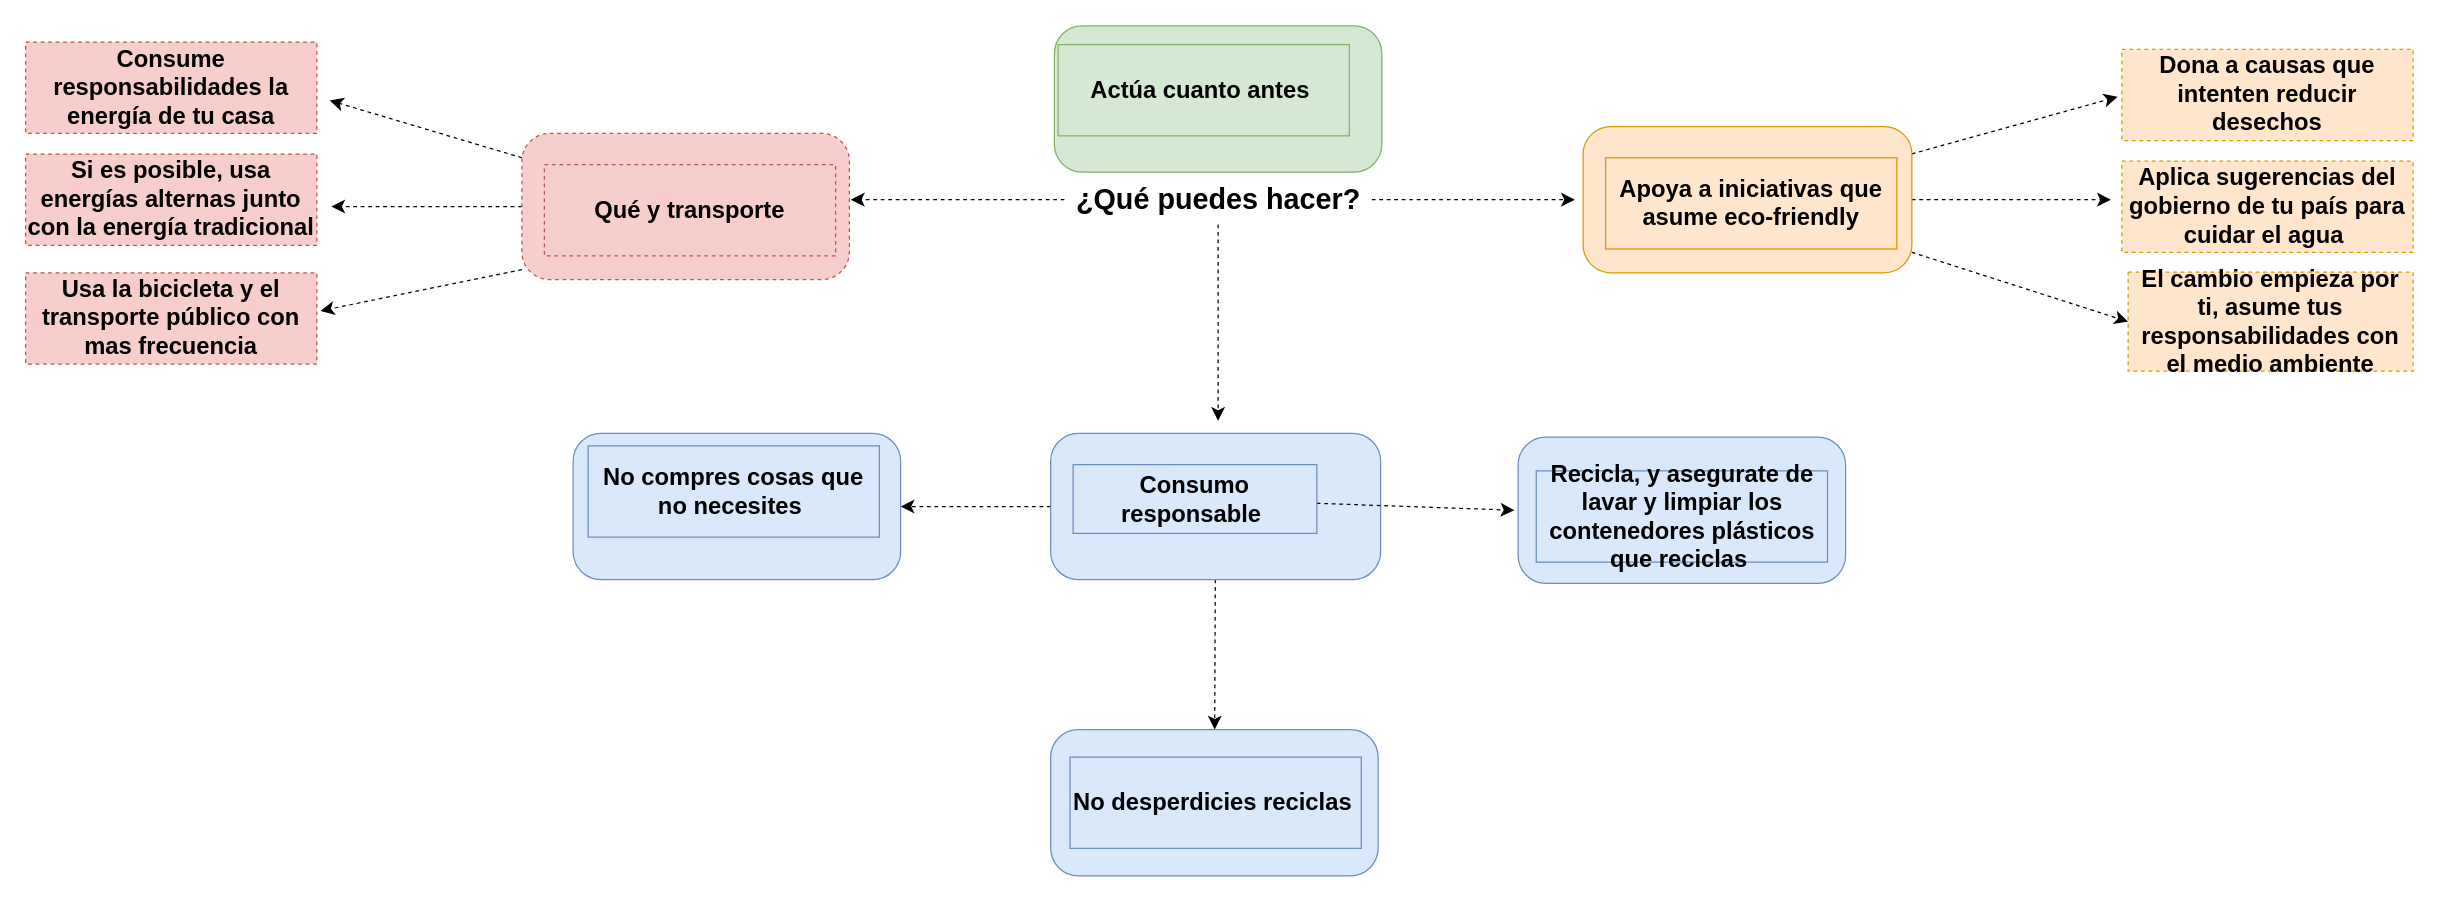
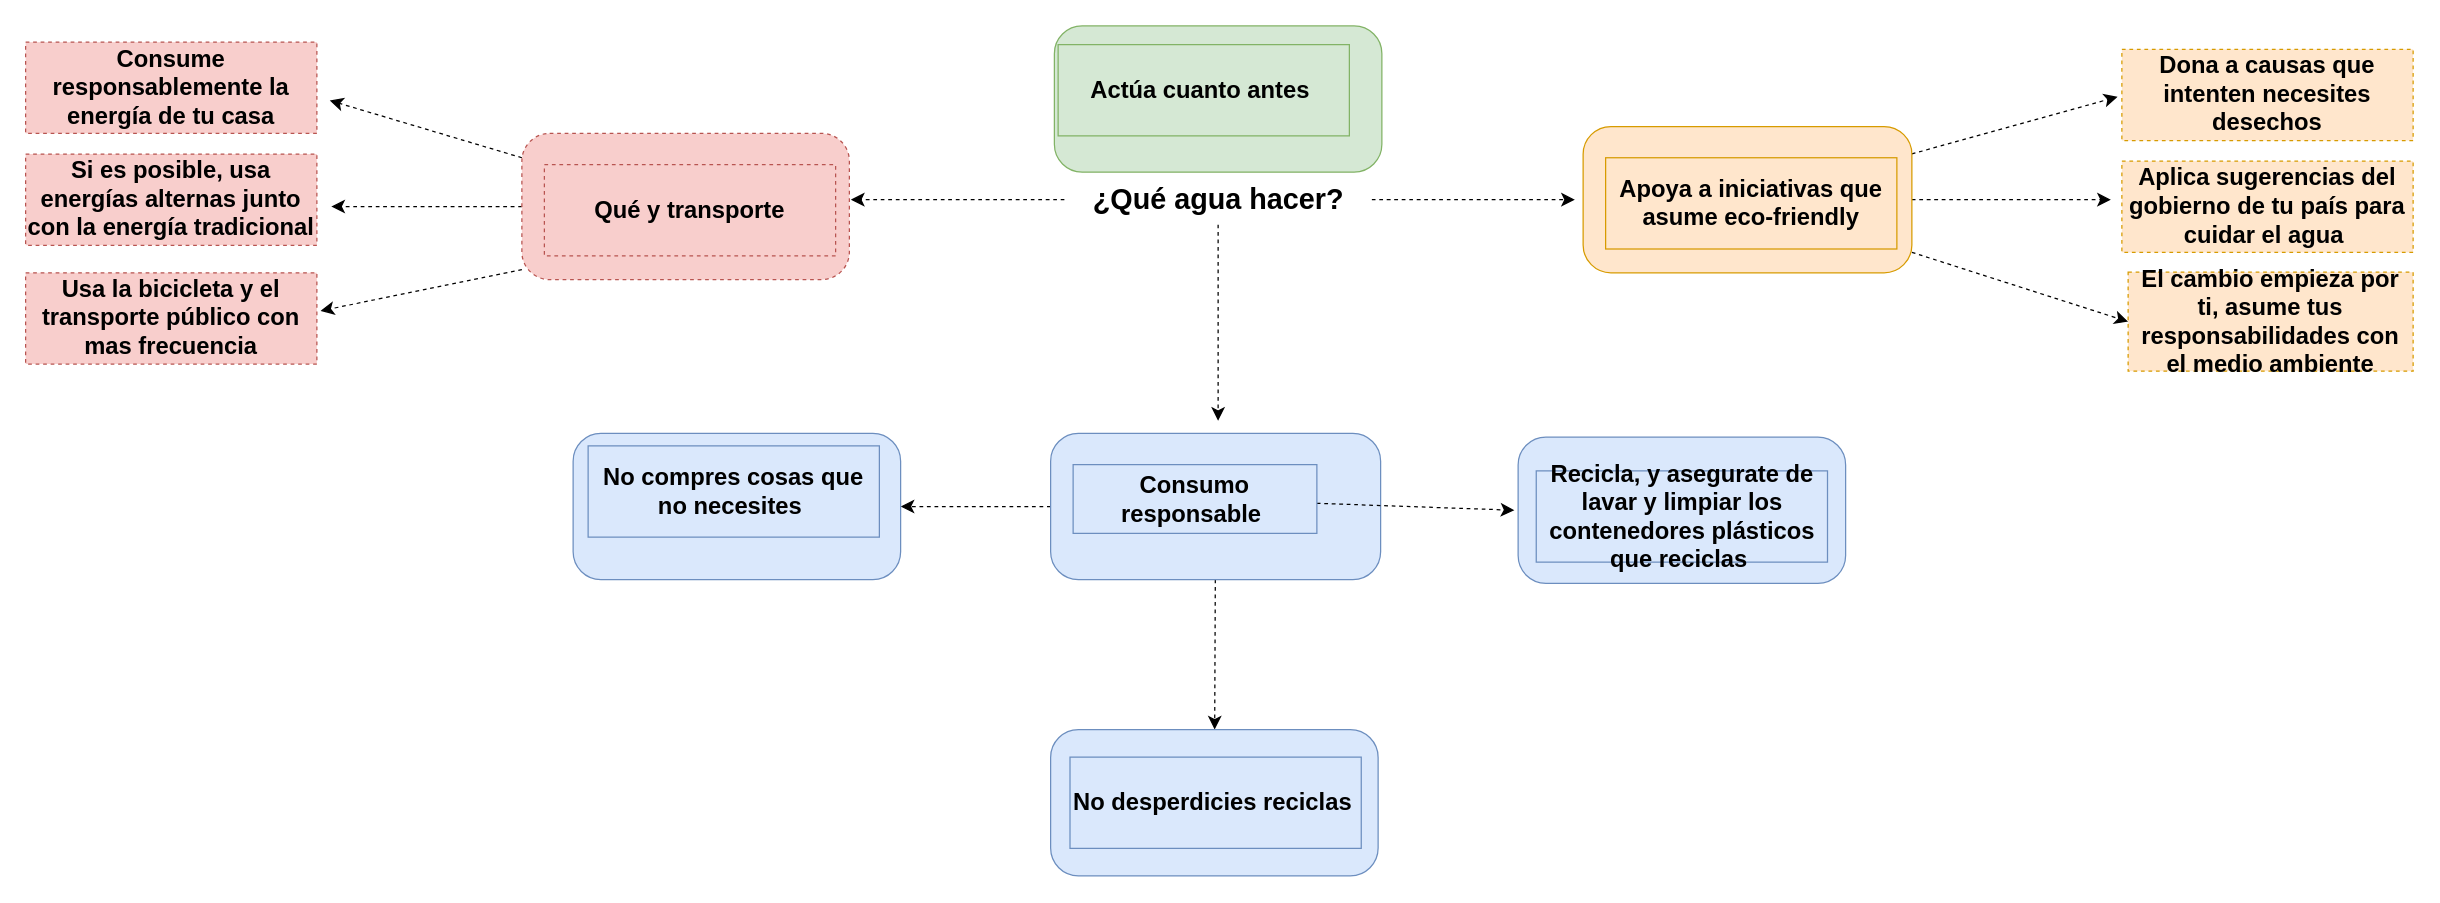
  <mxCell id="0" />
  <mxCell id="1" parent="0" />
  <mxCell id="2" value="" style="rounded=1;whiteSpace=wrap;html=1;arcSize=19;fillColor=#d5e8d4;strokeColor=#82b366;" vertex="1" parent="1"><mxGeometry x="843" y="20" width="262" height="117" as="geometry" /></mxCell>
  <mxCell id="3" value="&lt;b&gt;&lt;font style=&quot;font-size: 19px; color: rgb(0, 0, 0);&quot;&gt;Actúa cuanto antes&amp;nbsp;&lt;/font&gt;&lt;/b&gt;" style="text;html=1;align=center;verticalAlign=middle;whiteSpace=wrap;rounded=0;fillColor=#d5e8d4;strokeColor=#82b366;" vertex="1" parent="1"><mxGeometry x="846" y="35" width="233" height="73" as="geometry" /></mxCell>
  <mxCell id="4" style="edgeStyle=none;curved=1;rounded=0;orthogonalLoop=1;jettySize=auto;html=1;fontSize=12;startSize=8;endSize=8;dashed=1;" edge="1" parent="1" source="7"><mxGeometry relative="1" as="geometry"><mxPoint x="974" y="335.933" as="targetPoint" /></mxGeometry></mxCell>
  <mxCell id="5" style="edgeStyle=none;curved=1;rounded=0;orthogonalLoop=1;jettySize=auto;html=1;fontSize=12;startSize=8;endSize=8;dashed=1;" edge="1" parent="1" source="7"><mxGeometry relative="1" as="geometry"><mxPoint x="680.2" y="159" as="targetPoint" /></mxGeometry></mxCell>
  <mxCell id="6" style="edgeStyle=none;curved=1;rounded=0;orthogonalLoop=1;jettySize=auto;html=1;fontSize=12;startSize=8;endSize=8;dashed=1;" edge="1" parent="1" source="7"><mxGeometry relative="1" as="geometry"><mxPoint x="1259.4" y="159" as="targetPoint" /></mxGeometry></mxCell>
- <mxCell id="7" value="&lt;font style=&quot;font-size: 23px;&quot;&gt;&lt;b&gt;¿Qué puedes hacer?&lt;/b&gt;&lt;/font&gt;" style="text;html=1;align=center;verticalAlign=middle;resizable=0;points=[];autosize=1;strokeColor=none;fillColor=none;fontSize=16;" vertex="1" parent="1"><mxGeometry x="851" y="139" width="246" height="40" as="geometry" /></mxCell>
+ <mxCell id="7" value="&lt;font style=&quot;font-size: 23px;&quot;&gt;&lt;b&gt;¿Qué agua hacer?&lt;/b&gt;&lt;/font&gt;" style="text;html=1;align=center;verticalAlign=middle;resizable=0;points=[];autosize=1;strokeColor=none;fillColor=none;fontSize=16;" vertex="1" parent="1"><mxGeometry x="851" y="139" width="246" height="40" as="geometry" /></mxCell>
  <mxCell id="8" style="edgeStyle=none;curved=1;rounded=0;orthogonalLoop=1;jettySize=auto;html=1;fontSize=12;startSize=8;endSize=8;dashed=1;" edge="1" parent="1" source="10"><mxGeometry relative="1" as="geometry"><mxPoint x="264.538" y="164.5" as="targetPoint" /></mxGeometry></mxCell>
  <mxCell id="9" style="edgeStyle=none;curved=1;rounded=0;orthogonalLoop=1;jettySize=auto;html=1;fontSize=12;startSize=8;endSize=8;dashed=1;" edge="1" parent="1" source="10"><mxGeometry relative="1" as="geometry"><mxPoint x="263.308" y="79.692" as="targetPoint" /></mxGeometry></mxCell>
  <mxCell id="10" value="" style="rounded=1;whiteSpace=wrap;html=1;arcSize=19;fillColor=#f8cecc;strokeColor=#b85450;dashed=1;" vertex="1" parent="1"><mxGeometry x="417" y="106" width="262" height="117" as="geometry" /></mxCell>
  <mxCell id="11" value="&lt;span style=&quot;font-size: 19px;&quot;&gt;&lt;b&gt;Qué y transporte&lt;/b&gt;&lt;/span&gt;" style="text;html=1;align=center;verticalAlign=middle;whiteSpace=wrap;rounded=0;fillColor=#f8cecc;strokeColor=#b85450;dashed=1;" vertex="1" parent="1"><mxGeometry x="435" y="131" width="233" height="73" as="geometry" /></mxCell>
  <mxCell id="12" style="edgeStyle=none;curved=1;rounded=0;orthogonalLoop=1;jettySize=auto;html=1;fontSize=12;startSize=8;endSize=8;dashed=1;" edge="1" parent="1" source="15"><mxGeometry relative="1" as="geometry"><mxPoint x="1693.533" y="76.733" as="targetPoint" /></mxGeometry></mxCell>
  <mxCell id="13" style="edgeStyle=none;curved=1;rounded=0;orthogonalLoop=1;jettySize=auto;html=1;fontSize=12;startSize=8;endSize=8;dashed=1;" edge="1" parent="1" source="15"><mxGeometry relative="1" as="geometry"><mxPoint x="1688.2" y="159" as="targetPoint" /></mxGeometry></mxCell>
  <mxCell id="14" style="edgeStyle=none;curved=1;rounded=0;orthogonalLoop=1;jettySize=auto;html=1;entryX=0;entryY=0.5;entryDx=0;entryDy=0;fontSize=12;startSize=8;endSize=8;dashed=1;" edge="1" parent="1" source="15" target="29"><mxGeometry relative="1" as="geometry" /></mxCell>
  <mxCell id="15" value="" style="rounded=1;whiteSpace=wrap;html=1;arcSize=19;fillColor=#ffe6cc;strokeColor=#d79b00;" vertex="1" parent="1"><mxGeometry x="1266" y="100.5" width="263" height="117" as="geometry" /></mxCell>
  <mxCell id="16" value="&lt;span style=&quot;font-size: 19px;&quot;&gt;&lt;b&gt;Apoya a iniciativas que asume eco-friendly&lt;/b&gt;&lt;/span&gt;" style="text;html=1;align=center;verticalAlign=middle;whiteSpace=wrap;rounded=0;fillColor=#ffe6cc;strokeColor=#d79b00;" vertex="1" parent="1"><mxGeometry x="1284" y="125.5" width="233" height="73" as="geometry" /></mxCell>
  <mxCell id="17" value="" style="edgeStyle=none;curved=1;rounded=0;orthogonalLoop=1;jettySize=auto;html=1;fontSize=12;startSize=8;endSize=8;dashed=1;" edge="1" parent="1" source="19" target="26"><mxGeometry relative="1" as="geometry" /></mxCell>
  <mxCell id="18" value="" style="edgeStyle=none;curved=1;rounded=0;orthogonalLoop=1;jettySize=auto;html=1;fontSize=12;startSize=8;endSize=8;dashed=1;" edge="1" parent="1" source="19" target="27"><mxGeometry relative="1" as="geometry" /></mxCell>
  <mxCell id="19" value="" style="rounded=1;whiteSpace=wrap;html=1;arcSize=19;fillColor=#dae8fc;strokeColor=#6c8ebf;" vertex="1" parent="1"><mxGeometry x="840" y="346" width="264" height="117" as="geometry" /></mxCell>
  <mxCell id="20" value="" style="edgeStyle=none;curved=1;rounded=0;orthogonalLoop=1;jettySize=auto;html=1;fontSize=12;startSize=8;endSize=8;dashed=1;" edge="1" parent="1" source="21"><mxGeometry relative="1" as="geometry"><mxPoint x="1211" y="407.5" as="targetPoint" /></mxGeometry></mxCell>
  <mxCell id="21" value="&lt;font style=&quot;font-size: 19px;&quot;&gt;&lt;b&gt;Consumo responsable&amp;nbsp;&lt;/b&gt;&lt;/font&gt;" style="text;html=1;align=center;verticalAlign=middle;whiteSpace=wrap;rounded=0;fillColor=#dae8fc;strokeColor=#6c8ebf;" vertex="1" parent="1"><mxGeometry x="858" y="371" width="195" height="55" as="geometry" /></mxCell>
  <mxCell id="22" style="edgeStyle=none;curved=1;rounded=0;orthogonalLoop=1;jettySize=auto;html=1;fontSize=12;startSize=8;endSize=8;dashed=1;" edge="1" parent="1"><mxGeometry relative="1" as="geometry"><mxPoint x="256" y="248" as="targetPoint" /><mxPoint x="417" y="215" as="sourcePoint" /></mxGeometry></mxCell>
  <mxCell id="23" value="&lt;span style=&quot;font-size: 19px;&quot;&gt;&lt;b&gt;Usa la bicicleta y el transporte público con mas frecuencia&lt;/b&gt;&lt;/span&gt;" style="text;html=1;align=center;verticalAlign=middle;whiteSpace=wrap;rounded=0;fillColor=#f8cecc;strokeColor=#b85450;dashed=1;" vertex="1" parent="1"><mxGeometry x="20" y="217.5" width="233" height="73" as="geometry" /></mxCell>
  <mxCell id="24" value="&lt;span style=&quot;font-size: 19px;&quot;&gt;&lt;b&gt;Si es posible, usa energías alternas junto con la energía tradicional&lt;/b&gt;&lt;/span&gt;" style="text;html=1;align=center;verticalAlign=middle;whiteSpace=wrap;rounded=0;fillColor=#f8cecc;strokeColor=#b85450;dashed=1;" vertex="1" parent="1"><mxGeometry x="20" y="122.5" width="233" height="73" as="geometry" /></mxCell>
- <mxCell id="25" value="&lt;span style=&quot;font-size: 19px;&quot;&gt;&lt;b&gt;Consume responsabilidades la energía de tu casa&lt;/b&gt;&lt;/span&gt;" style="text;html=1;align=center;verticalAlign=middle;whiteSpace=wrap;rounded=0;fillColor=#f8cecc;strokeColor=#b85450;dashed=1;" vertex="1" parent="1"><mxGeometry x="20" y="33" width="233" height="73" as="geometry" /></mxCell>
+ <mxCell id="25" value="&lt;span style=&quot;font-size: 19px;&quot;&gt;&lt;b&gt;Consume responsablemente la energía de tu casa&lt;/b&gt;&lt;/span&gt;" style="text;html=1;align=center;verticalAlign=middle;whiteSpace=wrap;rounded=0;fillColor=#f8cecc;strokeColor=#b85450;dashed=1;" vertex="1" parent="1"><mxGeometry x="20" y="33" width="233" height="73" as="geometry" /></mxCell>
  <mxCell id="26" value="" style="rounded=1;whiteSpace=wrap;html=1;arcSize=19;fillColor=#dae8fc;strokeColor=#6c8ebf;" vertex="1" parent="1"><mxGeometry x="840" y="583" width="262" height="117" as="geometry" /></mxCell>
  <mxCell id="27" value="" style="rounded=1;whiteSpace=wrap;html=1;arcSize=19;fillColor=#dae8fc;strokeColor=#6c8ebf;" vertex="1" parent="1"><mxGeometry x="458" y="346" width="262" height="117" as="geometry" /></mxCell>
  <mxCell id="28" value="" style="rounded=1;whiteSpace=wrap;html=1;arcSize=19;fillColor=#dae8fc;strokeColor=#6c8ebf;" vertex="1" parent="1"><mxGeometry x="1214" y="349" width="262" height="117" as="geometry" /></mxCell>
  <mxCell id="29" value="&lt;span style=&quot;font-size: 19px;&quot;&gt;&lt;b&gt;El cambio empieza por ti, asume tus responsabilidades con el medio ambiente&lt;/b&gt;&lt;/span&gt;" style="text;html=1;align=center;verticalAlign=middle;whiteSpace=wrap;rounded=0;fillColor=#ffe6cc;strokeColor=#d79b00;dashed=1;" vertex="1" parent="1"><mxGeometry x="1702" y="217" width="228" height="79.25" as="geometry" /></mxCell>
  <mxCell id="30" value="&lt;span style=&quot;font-size: 19px;&quot;&gt;&lt;b&gt;Aplica sugerencias del gobierno de tu país para cuidar el agua&amp;nbsp;&lt;/b&gt;&lt;/span&gt;" style="text;html=1;align=center;verticalAlign=middle;whiteSpace=wrap;rounded=0;fillColor=#ffe6cc;strokeColor=#d79b00;dashed=1;" vertex="1" parent="1"><mxGeometry x="1697" y="128.25" width="233" height="73" as="geometry" /></mxCell>
- <mxCell id="31" value="&lt;span style=&quot;font-size: 19px;&quot;&gt;&lt;b&gt;Dona a causas que intenten reducir desechos&lt;/b&gt;&lt;/span&gt;" style="text;html=1;align=center;verticalAlign=middle;whiteSpace=wrap;rounded=0;fillColor=#ffe6cc;strokeColor=#d79b00;dashed=1;" vertex="1" parent="1"><mxGeometry x="1697" y="38.75" width="233" height="73" as="geometry" /></mxCell>
+ <mxCell id="31" value="&lt;span style=&quot;font-size: 19px;&quot;&gt;&lt;b&gt;Dona a causas que intenten necesites desechos&lt;/b&gt;&lt;/span&gt;" style="text;html=1;align=center;verticalAlign=middle;whiteSpace=wrap;rounded=0;fillColor=#ffe6cc;strokeColor=#d79b00;dashed=1;" vertex="1" parent="1"><mxGeometry x="1697" y="38.75" width="233" height="73" as="geometry" /></mxCell>
  <mxCell id="32" value="&lt;b&gt;&lt;font style=&quot;font-size: 19px;&quot;&gt;No compres cosas que no necesites&amp;nbsp;&lt;/font&gt;&lt;/b&gt;" style="text;html=1;align=center;verticalAlign=middle;whiteSpace=wrap;rounded=0;fillColor=#dae8fc;strokeColor=#6c8ebf;" vertex="1" parent="1"><mxGeometry x="470" y="356" width="233" height="73" as="geometry" /></mxCell>
  <mxCell id="33" value="&lt;font style=&quot;font-size: 19px;&quot;&gt;&lt;b&gt;No desperdicies reciclas&amp;nbsp;&lt;/b&gt;&lt;/font&gt;" style="text;html=1;align=center;verticalAlign=middle;whiteSpace=wrap;rounded=0;fillColor=#dae8fc;strokeColor=#6c8ebf;" vertex="1" parent="1"><mxGeometry x="855.5" y="605" width="233" height="73" as="geometry" /></mxCell>
  <mxCell id="34" value="&lt;font style=&quot;font-size: 19px;&quot;&gt;&lt;b&gt;Recicla, y asegurate de lavar y limpiar los contenedores plásticos que reciclas&amp;nbsp;&lt;/b&gt;&lt;/font&gt;" style="text;html=1;align=center;verticalAlign=middle;whiteSpace=wrap;rounded=0;fillColor=#dae8fc;strokeColor=#6c8ebf;" vertex="1" parent="1"><mxGeometry x="1228.5" y="376" width="233" height="73" as="geometry" /></mxCell>
